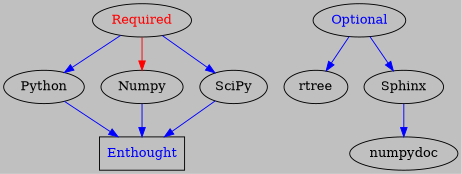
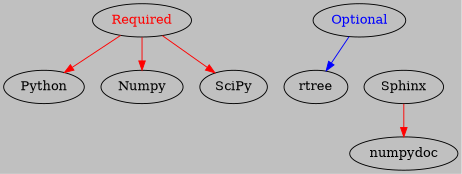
  digraph {
    bgcolor=grey
    edge [color=blue]
-   Enthought [fontcolor=blue shape=box]
    Required [fontcolor=red]
    Python
    Numpy
    SciPy
    Optional [fontcolor=blue]
    rtree
    Sphinx
    numpydoc
-   Required -> Python
+   Required -> Python [color=red]
    Required -> Numpy [color=red]
-   Required -> SciPy
-   Python -> Enthought
-   Numpy -> Enthought
-   SciPy -> Enthought
+   Required -> SciPy [color=red]
    Optional -> rtree
-   Optional -> Sphinx
-   Sphinx -> numpydoc
+   Sphinx -> numpydoc [color=red]
  }
